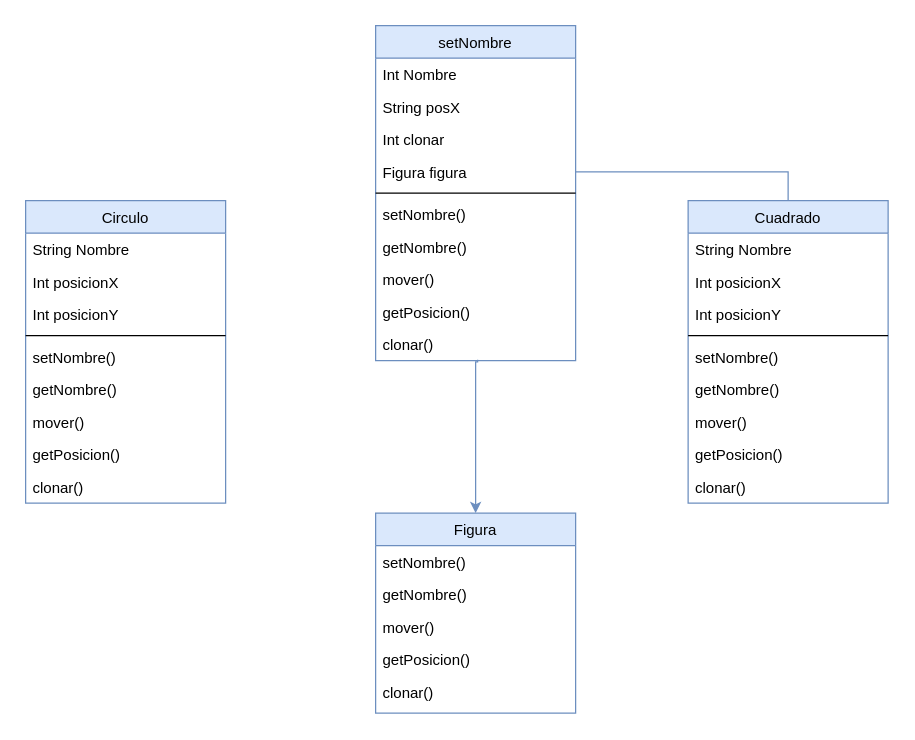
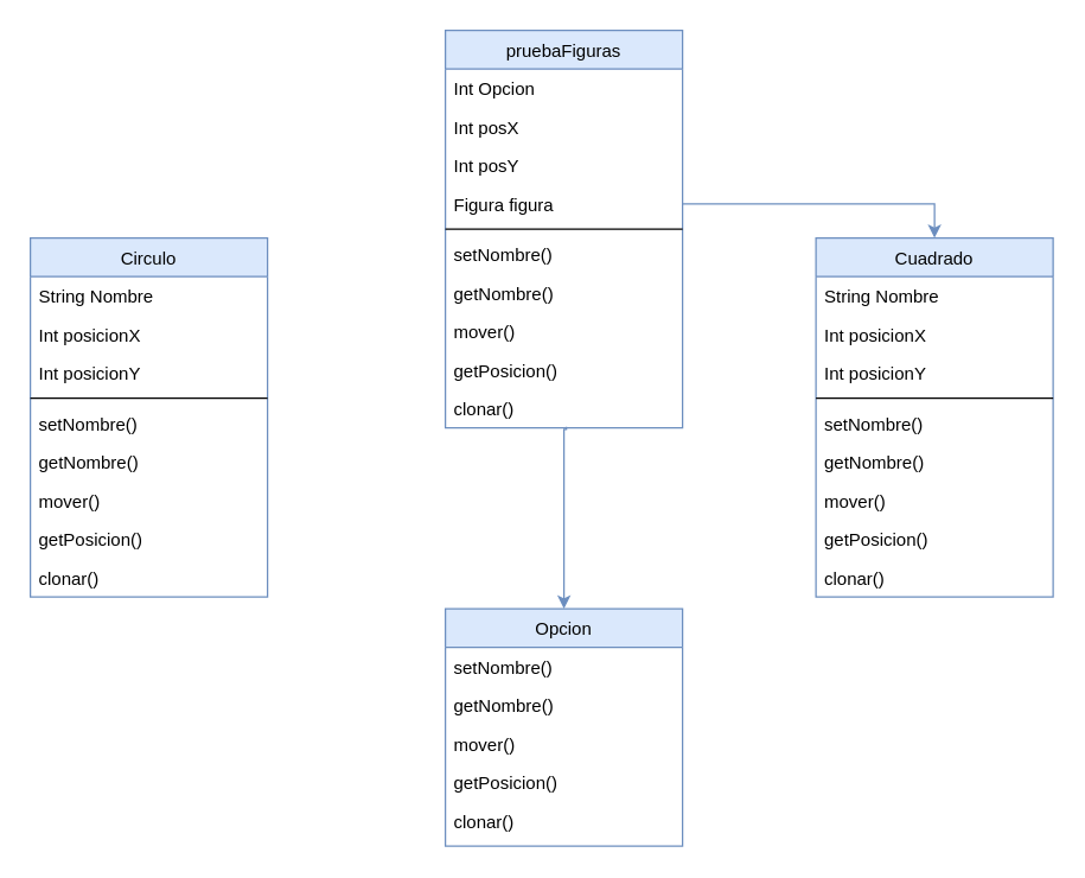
  <mxCell id="0" />
  <mxCell id="1" parent="0" />
  <mxCell id="2" style="edgeStyle=orthogonalEdgeStyle;rounded=0;orthogonalLoop=1;jettySize=auto;html=1;exitX=0.51;exitY=0.974;exitDx=0;exitDy=0;exitPerimeter=0;entryX=0.5;entryY=0;entryDx=0;entryDy=0;fillColor=#dae8fc;strokeColor=#6c8ebf;" edge="1" parent="1" source="39" target="3"><mxGeometry relative="1" as="geometry"><mxPoint x="380" y="290" as="targetPoint" /><Array as="points"><mxPoint x="382" y="289" /><mxPoint x="380" y="289" /></Array></mxGeometry></mxCell>
- <mxCell id="3" value="Figura" style="swimlane;fontStyle=0;align=center;verticalAlign=top;childLayout=stackLayout;horizontal=1;startSize=26;horizontalStack=0;resizeParent=1;resizeLast=0;collapsible=1;marginBottom=0;rounded=0;shadow=0;strokeWidth=1;fillColor=#dae8fc;strokeColor=#6c8ebf;" parent="1" vertex="1"><mxGeometry x="300" y="410" width="160" height="160" as="geometry"><mxRectangle x="550" y="140" width="160" height="26" as="alternateBounds" /></mxGeometry></mxCell>
+ <mxCell id="3" value="Opcion" style="swimlane;fontStyle=0;align=center;verticalAlign=top;childLayout=stackLayout;horizontal=1;startSize=26;horizontalStack=0;resizeParent=1;resizeLast=0;collapsible=1;marginBottom=0;rounded=0;shadow=0;strokeWidth=1;fillColor=#dae8fc;strokeColor=#6c8ebf;" parent="1" vertex="1"><mxGeometry x="300" y="410" width="160" height="160" as="geometry"><mxRectangle x="550" y="140" width="160" height="26" as="alternateBounds" /></mxGeometry></mxCell>
  <mxCell id="4" value="setNombre()" style="text;align=left;verticalAlign=top;spacingLeft=4;spacingRight=4;overflow=hidden;rotatable=0;points=[[0,0.5],[1,0.5]];portConstraint=eastwest;" parent="3" vertex="1"><mxGeometry y="26" width="160" height="26" as="geometry" /></mxCell>
  <mxCell id="5" value="getNombre()" style="text;align=left;verticalAlign=top;spacingLeft=4;spacingRight=4;overflow=hidden;rotatable=0;points=[[0,0.5],[1,0.5]];portConstraint=eastwest;" parent="3" vertex="1"><mxGeometry y="52" width="160" height="26" as="geometry" /></mxCell>
  <mxCell id="6" value="mover()" style="text;align=left;verticalAlign=top;spacingLeft=4;spacingRight=4;overflow=hidden;rotatable=0;points=[[0,0.5],[1,0.5]];portConstraint=eastwest;" vertex="1" parent="3"><mxGeometry y="78" width="160" height="26" as="geometry" /></mxCell>
  <mxCell id="7" value="getPosicion()" style="text;align=left;verticalAlign=top;spacingLeft=4;spacingRight=4;overflow=hidden;rotatable=0;points=[[0,0.5],[1,0.5]];portConstraint=eastwest;" vertex="1" parent="3"><mxGeometry y="104" width="160" height="26" as="geometry" /></mxCell>
  <mxCell id="8" value="clonar()" style="text;align=left;verticalAlign=top;spacingLeft=4;spacingRight=4;overflow=hidden;rotatable=0;points=[[0,0.5],[1,0.5]];portConstraint=eastwest;" vertex="1" parent="3"><mxGeometry y="130" width="160" height="26" as="geometry" /></mxCell>
  <mxCell id="9" value="Circulo" style="swimlane;fontStyle=0;align=center;verticalAlign=top;childLayout=stackLayout;horizontal=1;startSize=26;horizontalStack=0;resizeParent=1;resizeLast=0;collapsible=1;marginBottom=0;rounded=0;shadow=0;strokeWidth=1;fillColor=#dae8fc;strokeColor=#6c8ebf;" vertex="1" parent="1"><mxGeometry x="20" y="160" width="160" height="242" as="geometry"><mxRectangle x="550" y="140" width="160" height="26" as="alternateBounds" /></mxGeometry></mxCell>
  <mxCell id="10" value="String Nombre" style="text;align=left;verticalAlign=top;spacingLeft=4;spacingRight=4;overflow=hidden;rotatable=0;points=[[0,0.5],[1,0.5]];portConstraint=eastwest;" vertex="1" parent="9"><mxGeometry y="26" width="160" height="26" as="geometry" /></mxCell>
  <mxCell id="11" value="Int posicionX" style="text;align=left;verticalAlign=top;spacingLeft=4;spacingRight=4;overflow=hidden;rotatable=0;points=[[0,0.5],[1,0.5]];portConstraint=eastwest;rounded=0;shadow=0;html=0;" vertex="1" parent="9"><mxGeometry y="52" width="160" height="26" as="geometry" /></mxCell>
  <mxCell id="12" value="Int posicionY" style="text;align=left;verticalAlign=top;spacingLeft=4;spacingRight=4;overflow=hidden;rotatable=0;points=[[0,0.5],[1,0.5]];portConstraint=eastwest;rounded=0;shadow=0;html=0;" vertex="1" parent="9"><mxGeometry y="78" width="160" height="26" as="geometry" /></mxCell>
  <mxCell id="13" value="" style="line;html=1;strokeWidth=1;align=left;verticalAlign=middle;spacingTop=-1;spacingLeft=3;spacingRight=3;rotatable=0;labelPosition=right;points=[];portConstraint=eastwest;" vertex="1" parent="9"><mxGeometry y="104" width="160" height="8" as="geometry" /></mxCell>
  <mxCell id="14" value="setNombre()" style="text;align=left;verticalAlign=top;spacingLeft=4;spacingRight=4;overflow=hidden;rotatable=0;points=[[0,0.5],[1,0.5]];portConstraint=eastwest;" vertex="1" parent="9"><mxGeometry y="112" width="160" height="26" as="geometry" /></mxCell>
  <mxCell id="15" value="getNombre()" style="text;align=left;verticalAlign=top;spacingLeft=4;spacingRight=4;overflow=hidden;rotatable=0;points=[[0,0.5],[1,0.5]];portConstraint=eastwest;" vertex="1" parent="9"><mxGeometry y="138" width="160" height="26" as="geometry" /></mxCell>
  <mxCell id="16" value="mover()" style="text;align=left;verticalAlign=top;spacingLeft=4;spacingRight=4;overflow=hidden;rotatable=0;points=[[0,0.5],[1,0.5]];portConstraint=eastwest;" vertex="1" parent="9"><mxGeometry y="164" width="160" height="26" as="geometry" /></mxCell>
  <mxCell id="17" value="getPosicion()" style="text;align=left;verticalAlign=top;spacingLeft=4;spacingRight=4;overflow=hidden;rotatable=0;points=[[0,0.5],[1,0.5]];portConstraint=eastwest;" vertex="1" parent="9"><mxGeometry y="190" width="160" height="26" as="geometry" /></mxCell>
  <mxCell id="18" value="clonar()" style="text;align=left;verticalAlign=top;spacingLeft=4;spacingRight=4;overflow=hidden;rotatable=0;points=[[0,0.5],[1,0.5]];portConstraint=eastwest;" vertex="1" parent="9"><mxGeometry y="216" width="160" height="26" as="geometry" /></mxCell>
  <mxCell id="19" value="Cuadrado" style="swimlane;fontStyle=0;align=center;verticalAlign=top;childLayout=stackLayout;horizontal=1;startSize=26;horizontalStack=0;resizeParent=1;resizeLast=0;collapsible=1;marginBottom=0;rounded=0;shadow=0;strokeWidth=1;fillColor=#dae8fc;strokeColor=#6c8ebf;" vertex="1" parent="1"><mxGeometry x="550" y="160" width="160" height="242" as="geometry"><mxRectangle x="550" y="140" width="160" height="26" as="alternateBounds" /></mxGeometry></mxCell>
  <mxCell id="20" value="String Nombre" style="text;align=left;verticalAlign=top;spacingLeft=4;spacingRight=4;overflow=hidden;rotatable=0;points=[[0,0.5],[1,0.5]];portConstraint=eastwest;" vertex="1" parent="19"><mxGeometry y="26" width="160" height="26" as="geometry" /></mxCell>
  <mxCell id="21" value="Int posicionX" style="text;align=left;verticalAlign=top;spacingLeft=4;spacingRight=4;overflow=hidden;rotatable=0;points=[[0,0.5],[1,0.5]];portConstraint=eastwest;rounded=0;shadow=0;html=0;" vertex="1" parent="19"><mxGeometry y="52" width="160" height="26" as="geometry" /></mxCell>
  <mxCell id="22" value="Int posicionY" style="text;align=left;verticalAlign=top;spacingLeft=4;spacingRight=4;overflow=hidden;rotatable=0;points=[[0,0.5],[1,0.5]];portConstraint=eastwest;rounded=0;shadow=0;html=0;" vertex="1" parent="19"><mxGeometry y="78" width="160" height="26" as="geometry" /></mxCell>
  <mxCell id="23" value="" style="line;html=1;strokeWidth=1;align=left;verticalAlign=middle;spacingTop=-1;spacingLeft=3;spacingRight=3;rotatable=0;labelPosition=right;points=[];portConstraint=eastwest;" vertex="1" parent="19"><mxGeometry y="104" width="160" height="8" as="geometry" /></mxCell>
  <mxCell id="24" value="setNombre()" style="text;align=left;verticalAlign=top;spacingLeft=4;spacingRight=4;overflow=hidden;rotatable=0;points=[[0,0.5],[1,0.5]];portConstraint=eastwest;" vertex="1" parent="19"><mxGeometry y="112" width="160" height="26" as="geometry" /></mxCell>
  <mxCell id="25" value="getNombre()" style="text;align=left;verticalAlign=top;spacingLeft=4;spacingRight=4;overflow=hidden;rotatable=0;points=[[0,0.5],[1,0.5]];portConstraint=eastwest;" vertex="1" parent="19"><mxGeometry y="138" width="160" height="26" as="geometry" /></mxCell>
  <mxCell id="26" value="mover()" style="text;align=left;verticalAlign=top;spacingLeft=4;spacingRight=4;overflow=hidden;rotatable=0;points=[[0,0.5],[1,0.5]];portConstraint=eastwest;" vertex="1" parent="19"><mxGeometry y="164" width="160" height="26" as="geometry" /></mxCell>
  <mxCell id="27" value="getPosicion()" style="text;align=left;verticalAlign=top;spacingLeft=4;spacingRight=4;overflow=hidden;rotatable=0;points=[[0,0.5],[1,0.5]];portConstraint=eastwest;" vertex="1" parent="19"><mxGeometry y="190" width="160" height="26" as="geometry" /></mxCell>
  <mxCell id="28" value="clonar()" style="text;align=left;verticalAlign=top;spacingLeft=4;spacingRight=4;overflow=hidden;rotatable=0;points=[[0,0.5],[1,0.5]];portConstraint=eastwest;" vertex="1" parent="19"><mxGeometry y="216" width="160" height="26" as="geometry" /></mxCell>
- <mxCell id="29" value="setNombre" style="swimlane;fontStyle=0;align=center;verticalAlign=top;childLayout=stackLayout;horizontal=1;startSize=26;horizontalStack=0;resizeParent=1;resizeLast=0;collapsible=1;marginBottom=0;rounded=0;shadow=0;strokeWidth=1;fillColor=#dae8fc;strokeColor=#6c8ebf;" vertex="1" parent="1"><mxGeometry x="300" y="20" width="160" height="268" as="geometry"><mxRectangle x="550" y="140" width="160" height="26" as="alternateBounds" /></mxGeometry></mxCell>
- <mxCell id="30" value="Int Nombre" style="text;align=left;verticalAlign=top;spacingLeft=4;spacingRight=4;overflow=hidden;rotatable=0;points=[[0,0.5],[1,0.5]];portConstraint=eastwest;" vertex="1" parent="29"><mxGeometry y="26" width="160" height="26" as="geometry" /></mxCell>
- <mxCell id="31" value="String posX" style="text;align=left;verticalAlign=top;spacingLeft=4;spacingRight=4;overflow=hidden;rotatable=0;points=[[0,0.5],[1,0.5]];portConstraint=eastwest;rounded=0;shadow=0;html=0;" vertex="1" parent="29"><mxGeometry y="52" width="160" height="26" as="geometry" /></mxCell>
- <mxCell id="32" value="Int clonar" style="text;align=left;verticalAlign=top;spacingLeft=4;spacingRight=4;overflow=hidden;rotatable=0;points=[[0,0.5],[1,0.5]];portConstraint=eastwest;rounded=0;shadow=0;html=0;" vertex="1" parent="29"><mxGeometry y="78" width="160" height="26" as="geometry" /></mxCell>
+ <mxCell id="29" value="pruebaFiguras" style="swimlane;fontStyle=0;align=center;verticalAlign=top;childLayout=stackLayout;horizontal=1;startSize=26;horizontalStack=0;resizeParent=1;resizeLast=0;collapsible=1;marginBottom=0;rounded=0;shadow=0;strokeWidth=1;fillColor=#dae8fc;strokeColor=#6c8ebf;" vertex="1" parent="1"><mxGeometry x="300" y="20" width="160" height="268" as="geometry"><mxRectangle x="550" y="140" width="160" height="26" as="alternateBounds" /></mxGeometry></mxCell>
+ <mxCell id="30" value="Int Opcion" style="text;align=left;verticalAlign=top;spacingLeft=4;spacingRight=4;overflow=hidden;rotatable=0;points=[[0,0.5],[1,0.5]];portConstraint=eastwest;" vertex="1" parent="29"><mxGeometry y="26" width="160" height="26" as="geometry" /></mxCell>
+ <mxCell id="31" value="Int posX" style="text;align=left;verticalAlign=top;spacingLeft=4;spacingRight=4;overflow=hidden;rotatable=0;points=[[0,0.5],[1,0.5]];portConstraint=eastwest;rounded=0;shadow=0;html=0;" vertex="1" parent="29"><mxGeometry y="52" width="160" height="26" as="geometry" /></mxCell>
+ <mxCell id="32" value="Int posY" style="text;align=left;verticalAlign=top;spacingLeft=4;spacingRight=4;overflow=hidden;rotatable=0;points=[[0,0.5],[1,0.5]];portConstraint=eastwest;rounded=0;shadow=0;html=0;" vertex="1" parent="29"><mxGeometry y="78" width="160" height="26" as="geometry" /></mxCell>
  <mxCell id="33" value="Figura figura" style="text;align=left;verticalAlign=top;spacingLeft=4;spacingRight=4;overflow=hidden;rotatable=0;points=[[0,0.5],[1,0.5]];portConstraint=eastwest;rounded=0;shadow=0;html=0;" vertex="1" parent="29"><mxGeometry y="104" width="160" height="26" as="geometry" /></mxCell>
  <mxCell id="34" value="" style="line;html=1;strokeWidth=1;align=left;verticalAlign=middle;spacingTop=-1;spacingLeft=3;spacingRight=3;rotatable=0;labelPosition=right;points=[];portConstraint=eastwest;" vertex="1" parent="29"><mxGeometry y="130" width="160" height="8" as="geometry" /></mxCell>
  <mxCell id="35" value="setNombre()" style="text;align=left;verticalAlign=top;spacingLeft=4;spacingRight=4;overflow=hidden;rotatable=0;points=[[0,0.5],[1,0.5]];portConstraint=eastwest;" vertex="1" parent="29"><mxGeometry y="138" width="160" height="26" as="geometry" /></mxCell>
  <mxCell id="36" value="getNombre()" style="text;align=left;verticalAlign=top;spacingLeft=4;spacingRight=4;overflow=hidden;rotatable=0;points=[[0,0.5],[1,0.5]];portConstraint=eastwest;" vertex="1" parent="29"><mxGeometry y="164" width="160" height="26" as="geometry" /></mxCell>
  <mxCell id="37" value="mover()" style="text;align=left;verticalAlign=top;spacingLeft=4;spacingRight=4;overflow=hidden;rotatable=0;points=[[0,0.5],[1,0.5]];portConstraint=eastwest;" vertex="1" parent="29"><mxGeometry y="190" width="160" height="26" as="geometry" /></mxCell>
  <mxCell id="38" value="getPosicion()" style="text;align=left;verticalAlign=top;spacingLeft=4;spacingRight=4;overflow=hidden;rotatable=0;points=[[0,0.5],[1,0.5]];portConstraint=eastwest;" vertex="1" parent="29"><mxGeometry y="216" width="160" height="26" as="geometry" /></mxCell>
  <mxCell id="39" value="clonar()" style="text;align=left;verticalAlign=top;spacingLeft=4;spacingRight=4;overflow=hidden;rotatable=0;points=[[0,0.5],[1,0.5]];portConstraint=eastwest;" vertex="1" parent="29"><mxGeometry y="242" width="160" height="26" as="geometry" /></mxCell>
- <mxCell id="40" style="edgeStyle=orthogonalEdgeStyle;rounded=0;orthogonalLoop=1;jettySize=auto;html=1;entryX=0.5;entryY=0;entryDx=0;entryDy=0;fillColor=#dae8fc;strokeColor=#6c8ebf;endArrow=none;" edge="1" parent="1" source="33" target="19"><mxGeometry relative="1" as="geometry" /></mxCell>
+ <mxCell id="40" style="edgeStyle=orthogonalEdgeStyle;rounded=0;orthogonalLoop=1;jettySize=auto;html=1;entryX=0.5;entryY=0;entryDx=0;entryDy=0;fillColor=#dae8fc;strokeColor=#6c8ebf;" edge="1" parent="1" source="33" target="19"><mxGeometry relative="1" as="geometry" /></mxCell>
